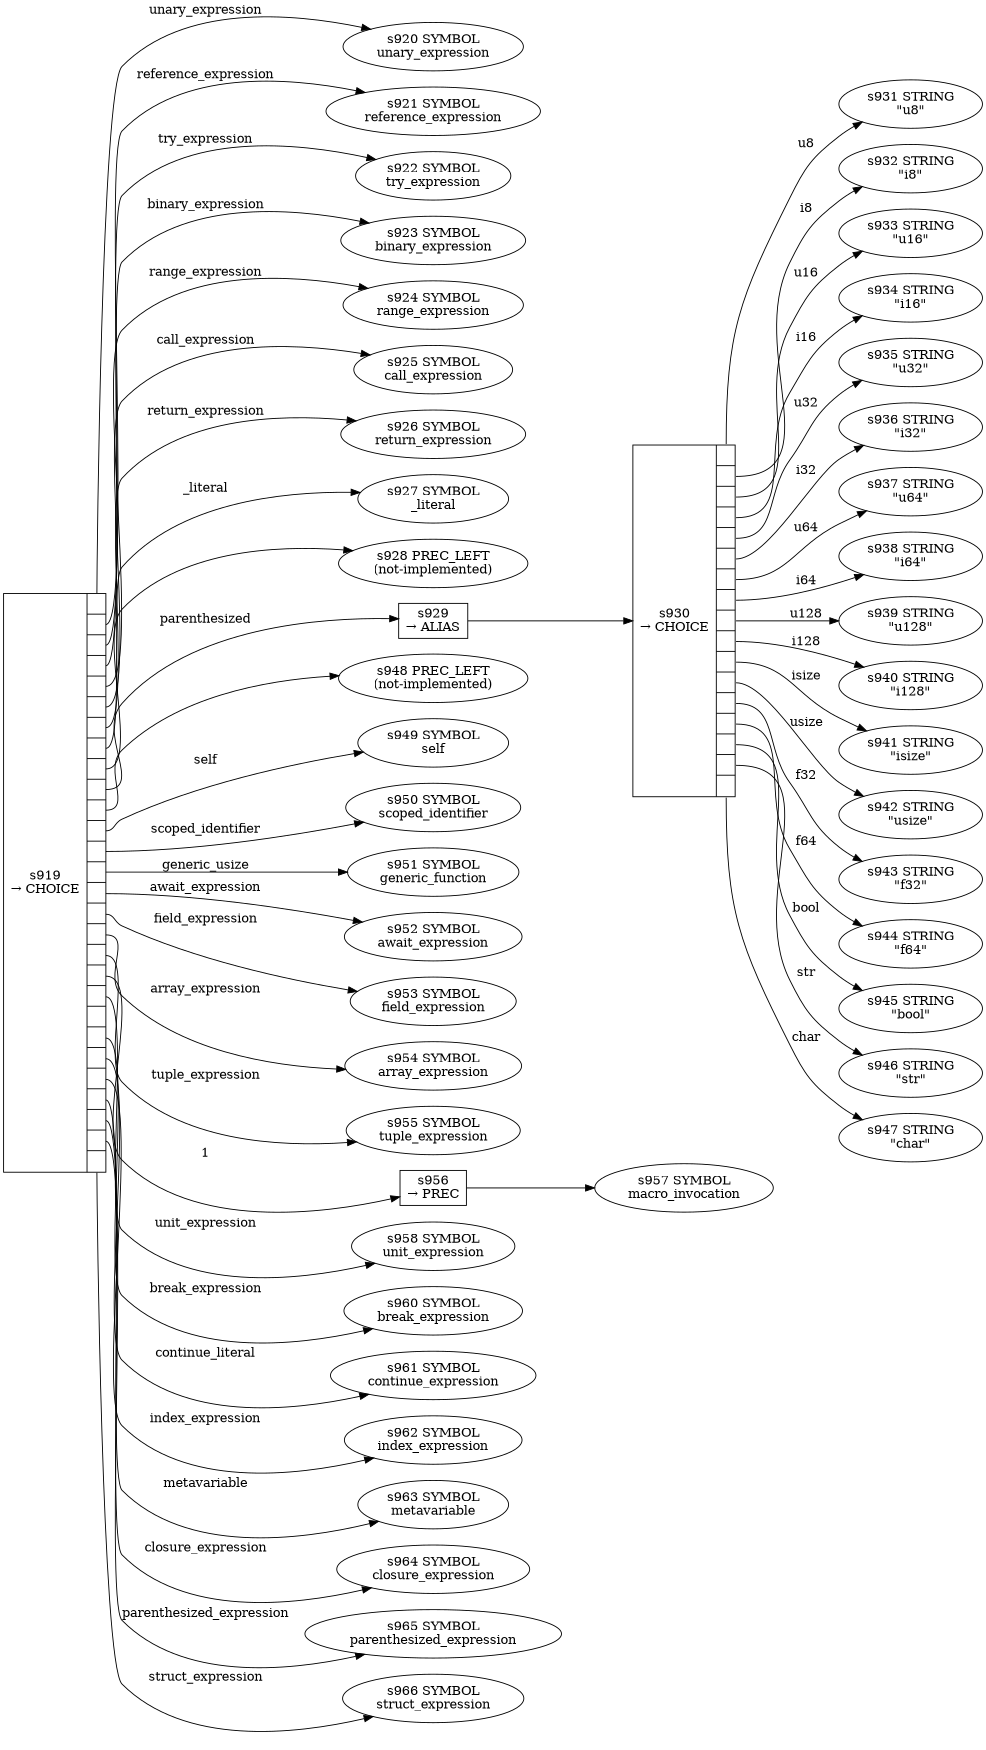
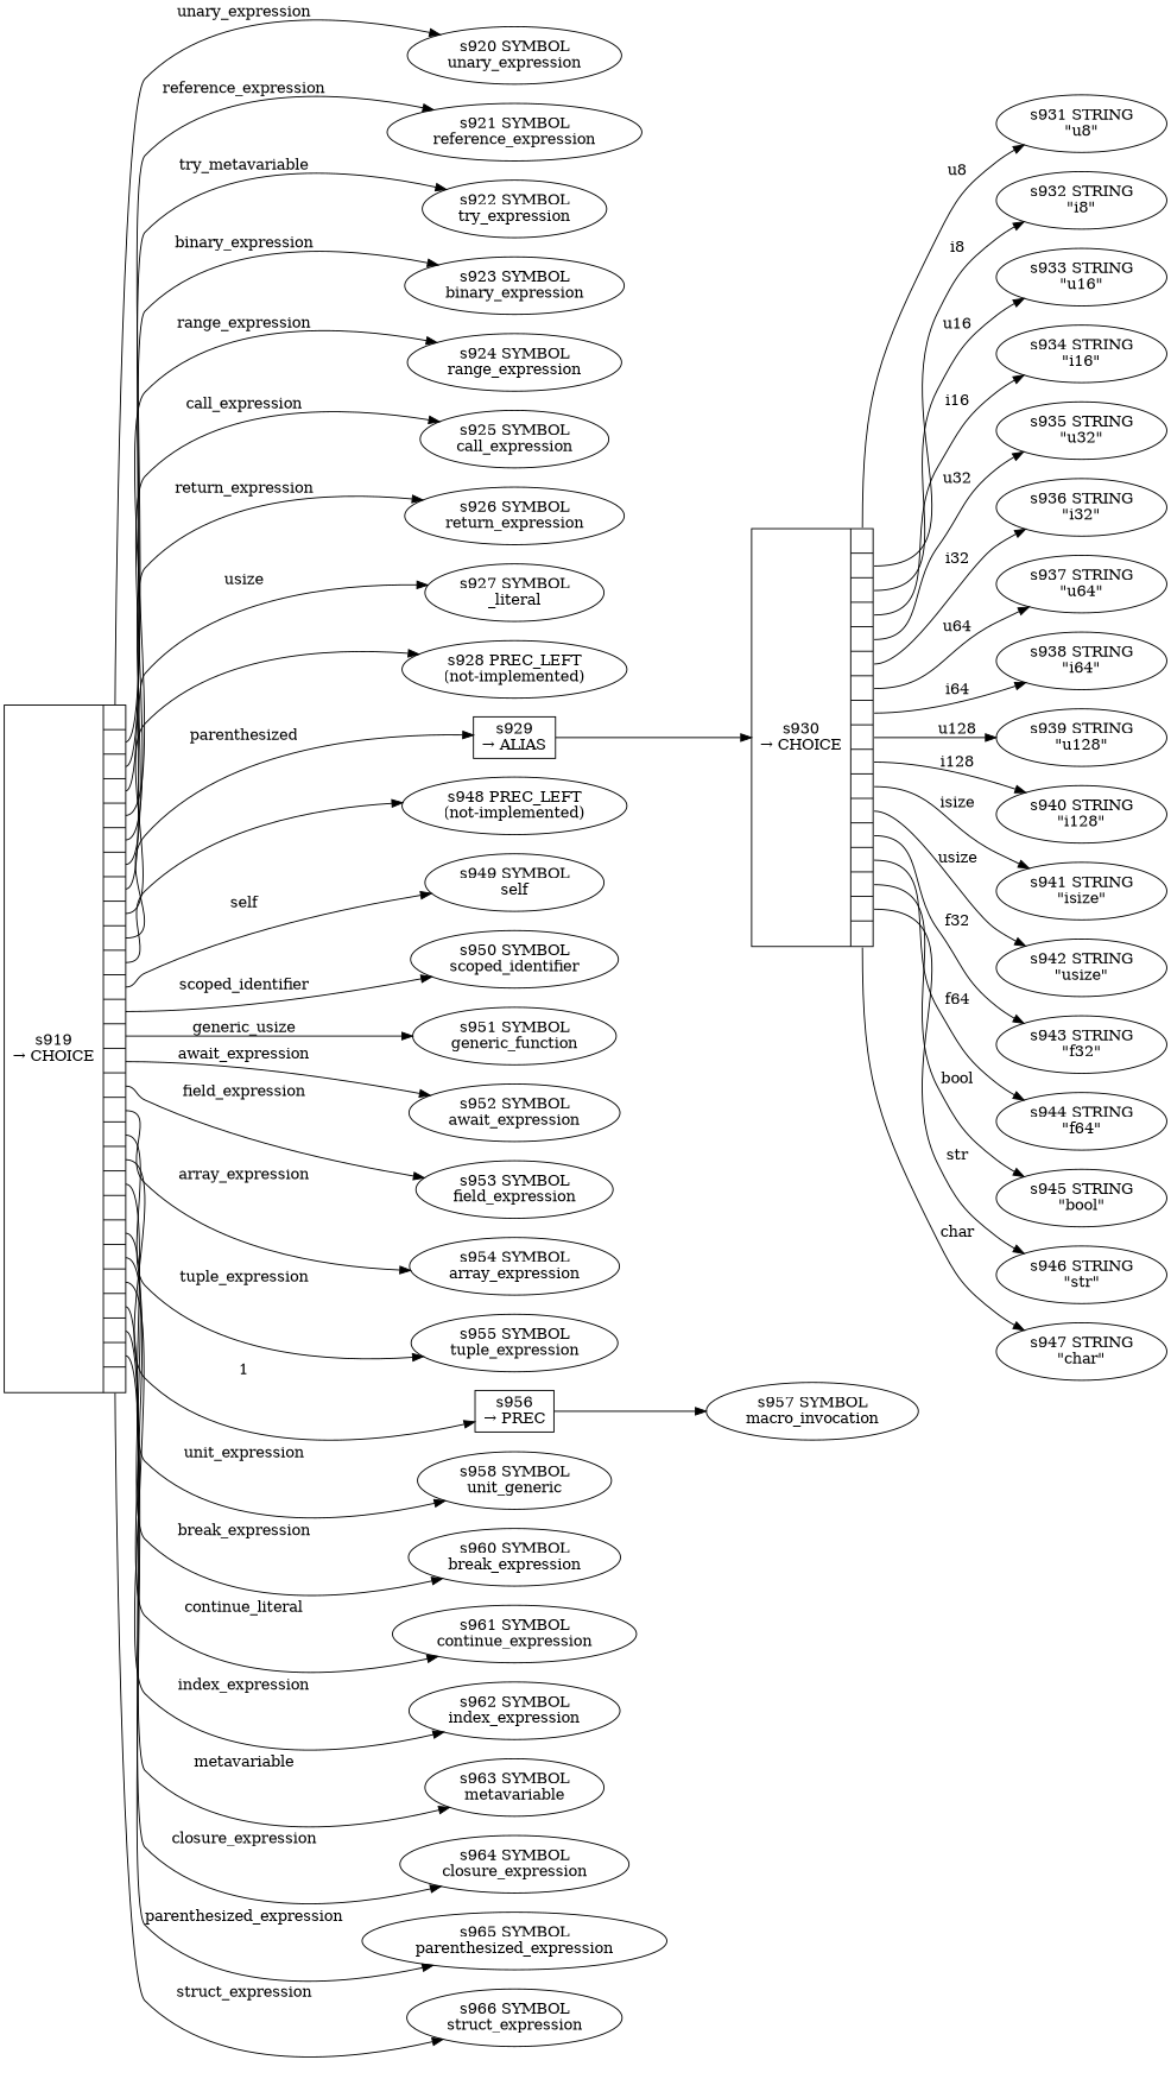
  digraph {
    fontname="DejaVu Serif"
    rankdir=LR
    node [fontname="DejaVu Serif"]
    edge [fontname="DejaVu Serif"]
    n1 [fixedsize=false label="{s919\n&rarr; CHOICE|{<p0>|<p1>|<p2>|<p3>|<p4>|<p5>|<p6>|<p7>|<p8>|<p9>|<p10>|<p11>|<p12>|<p13>|<p14>|<p15>|<p16>|<p17>|<p18>|<p19>|<p20>|<p21>|<p22>|<p23>|<p24>|<p25>|<p26>|<p27>}}" peripheries=1 shape=record]
    n2 [label="s920 SYMBOL\nunary_expression"]
    n3 [label="s921 SYMBOL\nreference_expression"]
    n4 [label="s922 SYMBOL\ntry_expression"]
    n5 [label="s923 SYMBOL\nbinary_expression"]
    n6 [label="s924 SYMBOL\nrange_expression"]
    n7 [label="s925 SYMBOL\ncall_expression"]
    n8 [label="s926 SYMBOL\nreturn_expression"]
    n9 [label="s927 SYMBOL\n_literal"]
    n10 [label="s928 PREC_LEFT\n(not-implemented)"]
    n11 [fixedsize=false label="s929\n&rarr; ALIAS" peripheries=1 shape=record]
    n12 [label="s948 PREC_LEFT\n(not-implemented)"]
    n13 [label="s949 SYMBOL\nself"]
    n14 [label="s950 SYMBOL\nscoped_identifier"]
    n15 [label="s951 SYMBOL\ngeneric_function"]
    n16 [label="s952 SYMBOL\nawait_expression"]
    n17 [label="s953 SYMBOL\nfield_expression"]
    n18 [label="s954 SYMBOL\narray_expression"]
    n19 [label="s955 SYMBOL\ntuple_expression"]
    n20 [fixedsize=false label="s956\n&rarr; PREC" peripheries=1 shape=record]
-   n21 [label="s958 SYMBOL\nunit_expression"]
+   n21 [label="s958 SYMBOL\nunit_generic"]
    n22 [label="s960 SYMBOL\nbreak_expression"]
    n23 [label="s961 SYMBOL\ncontinue_expression"]
    n24 [label="s962 SYMBOL\nindex_expression"]
    n25 [label="s963 SYMBOL\nmetavariable"]
    n26 [label="s964 SYMBOL\nclosure_expression"]
    n27 [label="s965 SYMBOL\nparenthesized_expression"]
    n28 [label="s966 SYMBOL\nstruct_expression"]
    n29 [fixedsize=false label="{s930\n&rarr; CHOICE|{<p0>|<p1>|<p2>|<p3>|<p4>|<p5>|<p6>|<p7>|<p8>|<p9>|<p10>|<p11>|<p12>|<p13>|<p14>|<p15>|<p16>}}" peripheries=1 shape=record]
    n30 [label="s957 SYMBOL\nmacro_invocation"]
    n31 [label="s931 STRING\n\"u8\""]
    n32 [label="s932 STRING\n\"i8\""]
    n33 [label="s933 STRING\n\"u16\""]
    n34 [label="s934 STRING\n\"i16\""]
    n35 [label="s935 STRING\n\"u32\""]
    n36 [label="s936 STRING\n\"i32\""]
    n37 [label="s937 STRING\n\"u64\""]
    n38 [label="s938 STRING\n\"i64\""]
    n39 [label="s939 STRING\n\"u128\""]
    n40 [label="s940 STRING\n\"i128\""]
    n41 [label="s941 STRING\n\"isize\""]
    n42 [label="s942 STRING\n\"usize\""]
    n43 [label="s943 STRING\n\"f32\""]
    n44 [label="s944 STRING\n\"f64\""]
    n45 [label="s945 STRING\n\"bool\""]
    n46 [label="s946 STRING\n\"str\""]
    n47 [label="s947 STRING\n\"char\""]
    n1 -> n2 [label=unary_expression tailport=p0]
    n1 -> n3 [label=reference_expression tailport=p1]
-   n1 -> n4 [label=try_expression tailport=p2]
+   n1 -> n4 [label=try_metavariable tailport=p2]
    n1 -> n5 [label=binary_expression tailport=p3]
    n1 -> n6 [label=range_expression tailport=p4]
    n1 -> n7 [label=call_expression tailport=p5]
    n1 -> n8 [label=return_expression tailport=p6]
-   n1 -> n9 [label=_literal tailport=p7]
+   n1 -> n9 [label=usize tailport=p7]
    n1 -> n10 [tailport=p8]
    n1 -> n11 [label=parenthesized tailport=p9]
    n1 -> n12 [tailport=p10]
    n1 -> n13 [label=self tailport=p11]
    n1 -> n14 [label=scoped_identifier tailport=p12]
    n1 -> n15 [label=generic_usize tailport=p13]
    n1 -> n16 [label=await_expression tailport=p14]
    n1 -> n17 [label=field_expression tailport=p15]
    n1 -> n18 [label=array_expression tailport=p16]
    n1 -> n19 [label=tuple_expression tailport=p17]
    n1 -> n20 [label=1 tailport=p18]
    n1 -> n21 [label=unit_expression tailport=p19]
    n1 -> n22 [label=break_expression tailport=p21]
    n1 -> n23 [label=continue_literal tailport=p22]
    n1 -> n24 [label=index_expression tailport=p23]
    n1 -> n25 [label=metavariable tailport=p24]
    n1 -> n26 [label=closure_expression tailport=p25]
    n1 -> n27 [label=parenthesized_expression tailport=p26]
    n1 -> n28 [label=struct_expression tailport=p27]
    n11 -> n29
    n20 -> n30
    n29 -> n31 [label=u8 tailport=p0]
    n29 -> n32 [label=i8 tailport=p1]
    n29 -> n33 [label=u16 tailport=p2]
    n29 -> n34 [label=i16 tailport=p3]
    n29 -> n35 [label=u32 tailport=p4]
    n29 -> n36 [label=i32 tailport=p5]
    n29 -> n37 [label=u64 tailport=p6]
    n29 -> n38 [label=i64 tailport=p7]
    n29 -> n39 [label=u128 tailport=p8]
    n29 -> n40 [label=i128 tailport=p9]
    n29 -> n41 [label=isize tailport=p10]
    n29 -> n42 [label=usize tailport=p11]
    n29 -> n43 [label=f32 tailport=p12]
    n29 -> n44 [label=f64 tailport=p13]
    n29 -> n45 [label=bool tailport=p14]
    n29 -> n46 [label=str tailport=p15]
    n29 -> n47 [label=char tailport=p16]
  }
